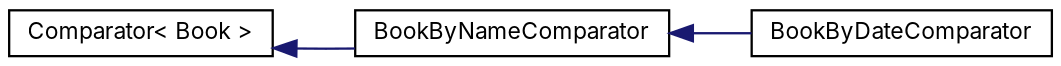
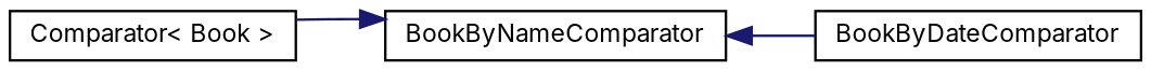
  digraph {
    fontname=Inter
    rankdir=LR
    node [color=black fillcolor=white fontname=Inter fontsize=10 shape=record style=filled]
    edge [color=midnightblue dir=back fontname=Inter fontsize=10 labelfontname=Helvetica labelfontsize=10 style=solid]
    n1 [height=0.2 label="Comparator\< Book \>" width=0.4]
    n2 [height=0.2 label=BookByNameComparator width=0.4]
    n3 [height=0.2 label=BookByDateComparator width=0.4]
-   n1 -> n2
+   n2 -> n1
    n2 -> n3
  }
